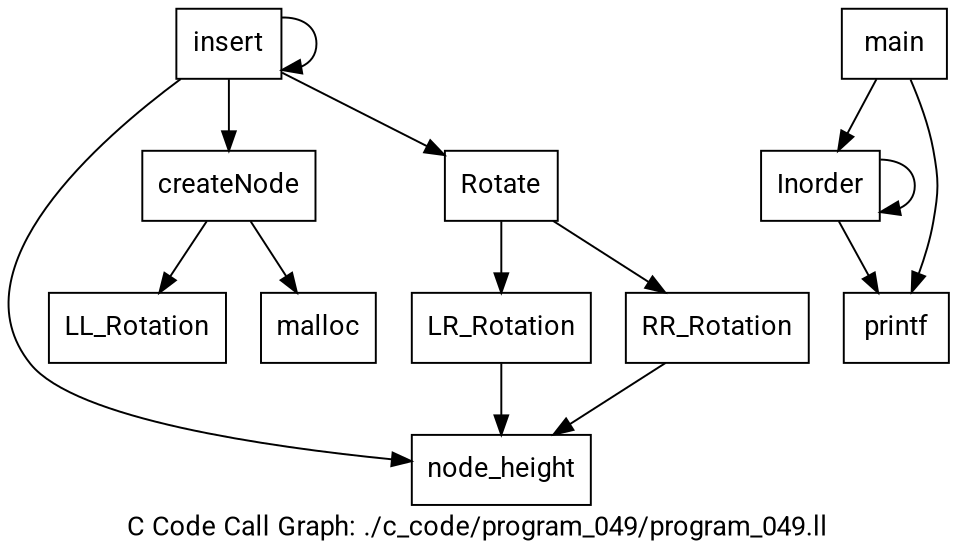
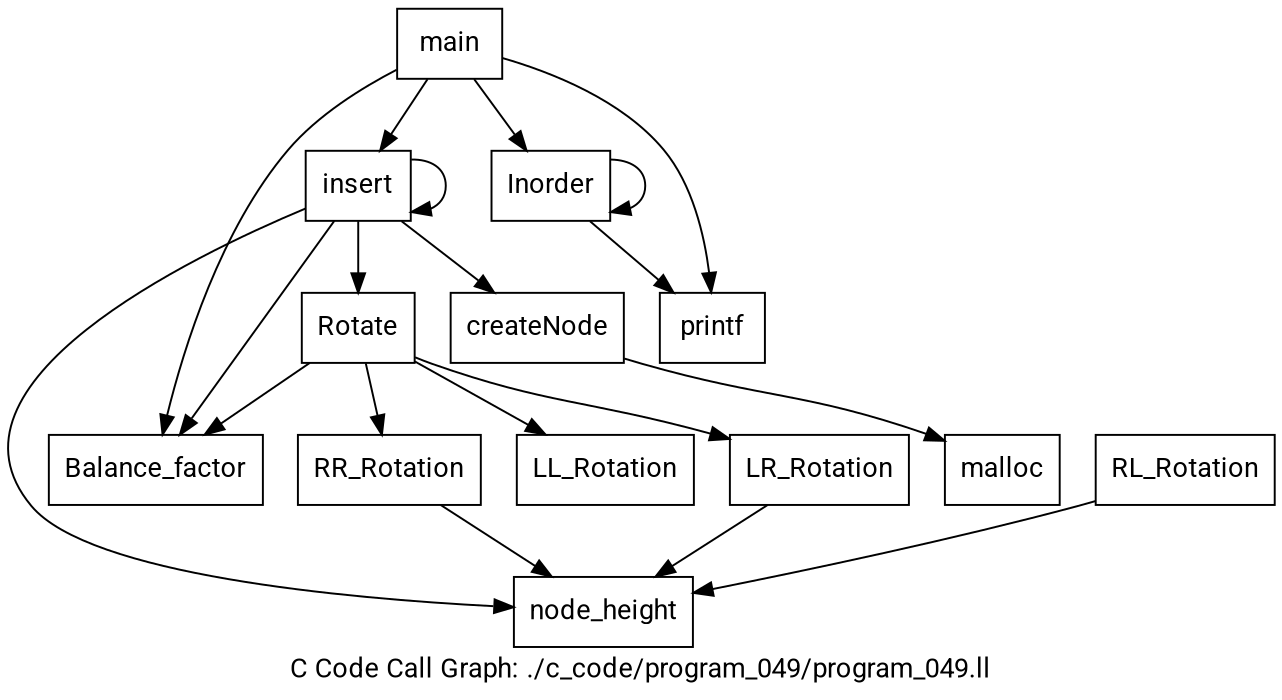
  digraph {
    fontname=Roboto
    label="C Code Call Graph: ./c_code/program_049/program_049.ll"
    node [fontname=Roboto shape=record]
    edge [fontname=Roboto]
    n1 [label="{node_height}"]
    n2 [label="{LR_Rotation}"]
+   n3 [label="{RL_Rotation}"]
    n4 [label="{RR_Rotation}"]
    n5 [label="{LL_Rotation}"]
    n6 [label="{createNode}"]
    n7 [label="{malloc}"]
    n8 [label="{Inorder}"]
    n9 [label="{printf}"]
+   n10 [label="{Balance_factor}"]
    n11 [label="{Rotate}"]
    n12 [label="{insert}"]
    n13 [label="{main}"]
    n2 -> n1
+   n3 -> n1
    n4 -> n1
    n6 -> n7
    n8 -> n8
    n8 -> n9
    n11 -> n2
    n11 -> n4
-   n6 -> n5
+   n11 -> n5
+   n11 -> n10
    n12 -> n1
    n12 -> n6
+   n12 -> n10
    n12 -> n11
    n12 -> n12
    n13 -> n8
    n13 -> n9
+   n13 -> n10
+   n13 -> n12
  }
